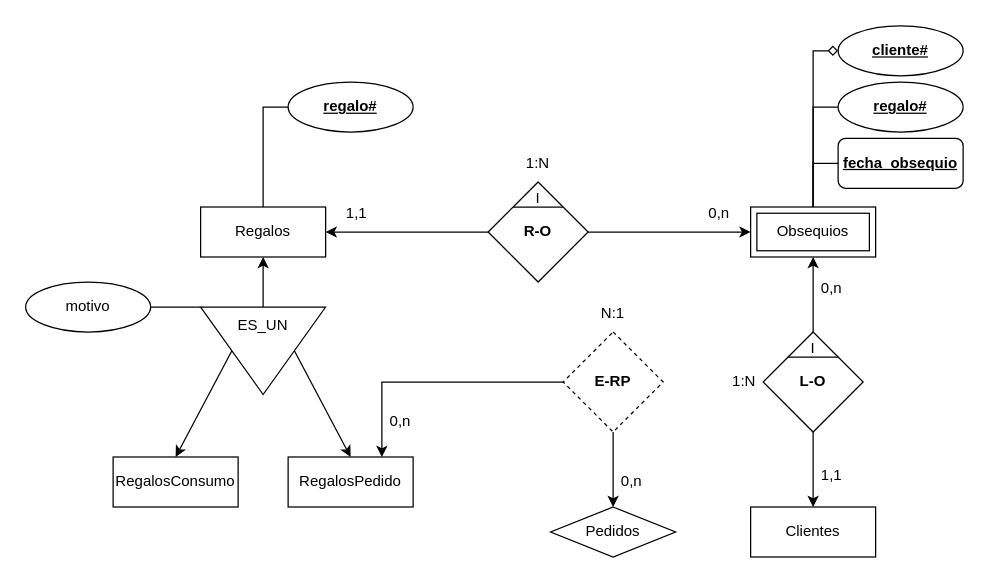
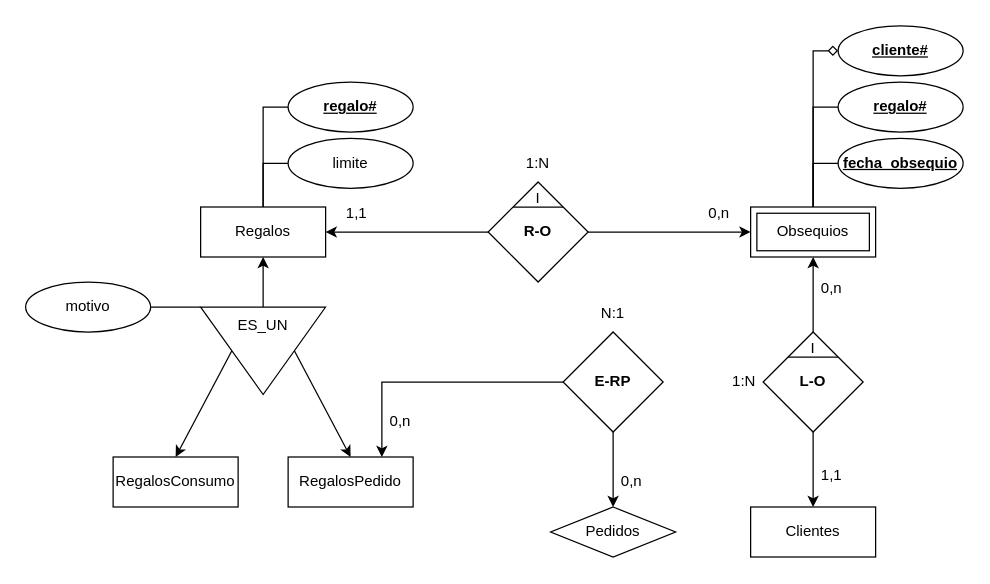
  <mxCell id="0" />
  <mxCell id="1" parent="0" />
+ <mxCell id="2" style="edgeStyle=orthogonalEdgeStyle;rounded=0;orthogonalLoop=1;jettySize=auto;html=1;exitX=0.5;exitY=0;exitDx=0;exitDy=0;entryX=0;entryY=0.5;entryDx=0;entryDy=0;endArrow=none;endFill=0;" edge="1" parent="1" source="4" target="45"><mxGeometry relative="1" as="geometry" /></mxCell>
  <mxCell id="3" style="edgeStyle=orthogonalEdgeStyle;rounded=0;orthogonalLoop=1;jettySize=auto;html=1;exitX=0.5;exitY=0;exitDx=0;exitDy=0;entryX=0;entryY=0.5;entryDx=0;entryDy=0;endArrow=none;endFill=0;" edge="1" parent="1" source="4" target="44"><mxGeometry relative="1" as="geometry" /></mxCell>
  <mxCell id="4" value="Regalos" style="whiteSpace=wrap;html=1;align=center;" vertex="1" parent="1"><mxGeometry x="160" y="165" width="100" height="40" as="geometry" /></mxCell>
  <mxCell id="5" style="edgeStyle=orthogonalEdgeStyle;rounded=0;orthogonalLoop=1;jettySize=auto;html=1;exitX=0.5;exitY=0;exitDx=0;exitDy=0;entryX=0;entryY=0.5;entryDx=0;entryDy=0;endArrow=none;endFill=0;" edge="1" parent="1" source="8" target="48"><mxGeometry relative="1" as="geometry" /></mxCell>
  <mxCell id="6" style="edgeStyle=orthogonalEdgeStyle;rounded=0;orthogonalLoop=1;jettySize=auto;html=1;exitX=0.5;exitY=0;exitDx=0;exitDy=0;entryX=0;entryY=0.5;entryDx=0;entryDy=0;endArrow=none;endFill=0;" edge="1" parent="1" source="8" target="47"><mxGeometry relative="1" as="geometry" /></mxCell>
  <mxCell id="7" style="edgeStyle=orthogonalEdgeStyle;rounded=0;orthogonalLoop=1;jettySize=auto;html=1;exitX=0.5;exitY=0;exitDx=0;exitDy=0;entryX=0;entryY=0.5;entryDx=0;entryDy=0;endArrow=diamond;endFill=0;" edge="1" parent="1" source="8" target="46"><mxGeometry relative="1" as="geometry" /></mxCell>
  <mxCell id="8" value="Obsequios" style="shape=ext;margin=3;double=1;whiteSpace=wrap;html=1;align=center;" vertex="1" parent="1"><mxGeometry x="600" y="165" width="100" height="40" as="geometry" /></mxCell>
  <mxCell id="9" value="" style="group" vertex="1" connectable="0" parent="1"><mxGeometry x="390" y="145" width="80" height="80" as="geometry" /></mxCell>
  <mxCell id="10" value="&lt;b&gt;R-O&lt;/b&gt;" style="shape=rhombus;perimeter=rhombusPerimeter;whiteSpace=wrap;html=1;align=center;" vertex="1" parent="9"><mxGeometry width="80" height="80" as="geometry" /></mxCell>
  <mxCell id="11" value="" style="endArrow=none;html=1;rounded=0;exitX=0;exitY=0;exitDx=0;exitDy=0;entryX=1;entryY=0;entryDx=0;entryDy=0;" edge="1" parent="9" source="10" target="10"><mxGeometry width="50" height="50" relative="1" as="geometry"><mxPoint x="-50" y="130" as="sourcePoint" /><mxPoint y="80" as="targetPoint" /></mxGeometry></mxCell>
  <mxCell id="12" value="I" style="text;html=1;align=center;verticalAlign=middle;whiteSpace=wrap;rounded=0;" vertex="1" parent="9"><mxGeometry x="30" y="8" width="20" height="10" as="geometry" /></mxCell>
  <mxCell id="13" style="edgeStyle=orthogonalEdgeStyle;rounded=0;orthogonalLoop=1;jettySize=auto;html=1;exitX=0;exitY=0.5;exitDx=0;exitDy=0;entryX=1;entryY=0.5;entryDx=0;entryDy=0;" edge="1" parent="1" source="10" target="4"><mxGeometry relative="1" as="geometry" /></mxCell>
  <mxCell id="14" style="edgeStyle=orthogonalEdgeStyle;rounded=0;orthogonalLoop=1;jettySize=auto;html=1;exitX=1;exitY=0.5;exitDx=0;exitDy=0;entryX=0;entryY=0.5;entryDx=0;entryDy=0;" edge="1" parent="1" source="10" target="8"><mxGeometry relative="1" as="geometry" /></mxCell>
  <mxCell id="15" style="edgeStyle=orthogonalEdgeStyle;rounded=0;orthogonalLoop=1;jettySize=auto;html=1;exitX=0.5;exitY=1;exitDx=0;exitDy=0;exitPerimeter=0;entryX=0.5;entryY=1;entryDx=0;entryDy=0;" edge="1" parent="1" source="19" target="4"><mxGeometry relative="1" as="geometry" /></mxCell>
  <mxCell id="16" style="rounded=0;orthogonalLoop=1;jettySize=auto;html=1;exitX=0;exitY=0;exitDx=25;exitDy=35;exitPerimeter=0;entryX=0.5;entryY=0;entryDx=0;entryDy=0;" edge="1" parent="1" source="19" target="22"><mxGeometry relative="1" as="geometry" /></mxCell>
  <mxCell id="17" style="rounded=0;orthogonalLoop=1;jettySize=auto;html=1;exitX=0;exitY=0;exitDx=75;exitDy=35;exitPerimeter=0;entryX=0.5;entryY=0;entryDx=0;entryDy=0;" edge="1" parent="1" source="19" target="21"><mxGeometry relative="1" as="geometry" /></mxCell>
  <mxCell id="18" style="edgeStyle=orthogonalEdgeStyle;rounded=0;orthogonalLoop=1;jettySize=auto;html=1;exitX=1;exitY=1;exitDx=0;exitDy=0;exitPerimeter=0;entryX=1;entryY=0.5;entryDx=0;entryDy=0;endArrow=none;endFill=0;" edge="1" parent="1" source="19" target="43"><mxGeometry relative="1" as="geometry"><Array as="points"><mxPoint x="150" y="245" /><mxPoint x="150" y="245" /></Array></mxGeometry></mxCell>
  <mxCell id="19" value="" style="verticalLabelPosition=bottom;verticalAlign=top;html=1;shape=mxgraph.basic.acute_triangle;dx=0.5;direction=west;" vertex="1" parent="1"><mxGeometry x="160" y="245" width="100" height="70" as="geometry" /></mxCell>
  <mxCell id="20" value="ES_UN" style="text;html=1;align=center;verticalAlign=middle;whiteSpace=wrap;rounded=0;" vertex="1" parent="1"><mxGeometry x="180" y="245" width="60" height="30" as="geometry" /></mxCell>
  <mxCell id="21" value="RegalosConsumo" style="whiteSpace=wrap;html=1;align=center;" vertex="1" parent="1"><mxGeometry x="90" y="365" width="100" height="40" as="geometry" /></mxCell>
  <mxCell id="22" value="RegalosPedido" style="whiteSpace=wrap;html=1;align=center;" vertex="1" parent="1"><mxGeometry x="230" y="365" width="100" height="40" as="geometry" /></mxCell>
  <mxCell id="23" value="Pedidos" style="rhombus;whiteSpace=wrap;html=1;align=center;" vertex="1" parent="1"><mxGeometry x="440" y="405" width="100" height="40" as="geometry" /></mxCell>
  <mxCell id="24" value="Clientes" style="whiteSpace=wrap;html=1;align=center;" vertex="1" parent="1"><mxGeometry x="600" y="405" width="100" height="40" as="geometry" /></mxCell>
  <mxCell id="25" value="" style="group" vertex="1" connectable="0" parent="1"><mxGeometry x="610" y="265" width="80" height="80" as="geometry" /></mxCell>
  <mxCell id="26" value="&lt;b&gt;L-O&lt;/b&gt;" style="shape=rhombus;perimeter=rhombusPerimeter;whiteSpace=wrap;html=1;align=center;" vertex="1" parent="25"><mxGeometry width="80" height="80" as="geometry" /></mxCell>
  <mxCell id="27" value="" style="endArrow=none;html=1;rounded=0;exitX=0;exitY=0;exitDx=0;exitDy=0;entryX=1;entryY=0;entryDx=0;entryDy=0;" edge="1" parent="25" source="26" target="26"><mxGeometry width="50" height="50" relative="1" as="geometry"><mxPoint x="-50" y="130" as="sourcePoint" /><mxPoint y="80" as="targetPoint" /></mxGeometry></mxCell>
  <mxCell id="28" value="I" style="text;html=1;align=center;verticalAlign=middle;whiteSpace=wrap;rounded=0;" vertex="1" parent="25"><mxGeometry x="30" y="8" width="20" height="10" as="geometry" /></mxCell>
  <mxCell id="29" style="edgeStyle=orthogonalEdgeStyle;rounded=0;orthogonalLoop=1;jettySize=auto;html=1;exitX=0.5;exitY=0;exitDx=0;exitDy=0;entryX=0.5;entryY=1;entryDx=0;entryDy=0;" edge="1" parent="1" source="26" target="8"><mxGeometry relative="1" as="geometry" /></mxCell>
  <mxCell id="30" value="" style="edgeStyle=orthogonalEdgeStyle;rounded=0;orthogonalLoop=1;jettySize=auto;html=1;" edge="1" parent="1" source="26" target="24"><mxGeometry relative="1" as="geometry" /></mxCell>
  <mxCell id="31" style="edgeStyle=orthogonalEdgeStyle;rounded=0;orthogonalLoop=1;jettySize=auto;html=1;exitX=0;exitY=0.5;exitDx=0;exitDy=0;entryX=0.75;entryY=0;entryDx=0;entryDy=0;" edge="1" parent="1" source="33" target="22"><mxGeometry relative="1" as="geometry" /></mxCell>
  <mxCell id="32" style="edgeStyle=orthogonalEdgeStyle;rounded=0;orthogonalLoop=1;jettySize=auto;html=1;exitX=0.5;exitY=1;exitDx=0;exitDy=0;entryX=0.5;entryY=0;entryDx=0;entryDy=0;" edge="1" parent="1" source="33" target="23"><mxGeometry relative="1" as="geometry" /></mxCell>
- <mxCell id="33" value="&lt;b&gt;E-RP&lt;/b&gt;" style="rhombus;whiteSpace=wrap;html=1;dashed=1;" vertex="1" parent="1"><mxGeometry x="450" y="265" width="80" height="80" as="geometry" /></mxCell>
+ <mxCell id="33" value="&lt;b&gt;E-RP&lt;/b&gt;" style="rhombus;whiteSpace=wrap;html=1;" vertex="1" parent="1"><mxGeometry x="450" y="265" width="80" height="80" as="geometry" /></mxCell>
  <mxCell id="34" value="1:N" style="text;html=1;align=center;verticalAlign=middle;whiteSpace=wrap;rounded=0;" vertex="1" parent="1"><mxGeometry x="415" y="115" width="30" height="30" as="geometry" /></mxCell>
  <mxCell id="35" value="N:1" style="text;html=1;align=center;verticalAlign=middle;whiteSpace=wrap;rounded=0;" vertex="1" parent="1"><mxGeometry x="475" y="235" width="30" height="30" as="geometry" /></mxCell>
  <mxCell id="36" value="1:N" style="text;html=1;align=center;verticalAlign=middle;whiteSpace=wrap;rounded=0;" vertex="1" parent="1"><mxGeometry x="580" y="290" width="30" height="30" as="geometry" /></mxCell>
  <mxCell id="37" value="1,1" style="text;html=1;align=center;verticalAlign=middle;whiteSpace=wrap;rounded=0;" vertex="1" parent="1"><mxGeometry x="270" y="155" width="30" height="30" as="geometry" /></mxCell>
  <mxCell id="38" value="0,n" style="text;html=1;align=center;verticalAlign=middle;whiteSpace=wrap;rounded=0;" vertex="1" parent="1"><mxGeometry x="560" y="155" width="30" height="30" as="geometry" /></mxCell>
  <mxCell id="39" value="0,n" style="text;html=1;align=center;verticalAlign=middle;whiteSpace=wrap;rounded=0;" vertex="1" parent="1"><mxGeometry x="650" y="215" width="30" height="30" as="geometry" /></mxCell>
  <mxCell id="40" value="1,1" style="text;html=1;align=center;verticalAlign=middle;whiteSpace=wrap;rounded=0;" vertex="1" parent="1"><mxGeometry x="650" y="365" width="30" height="30" as="geometry" /></mxCell>
  <mxCell id="41" value="0,n" style="text;html=1;align=center;verticalAlign=middle;whiteSpace=wrap;rounded=0;" vertex="1" parent="1"><mxGeometry x="490" y="370" width="30" height="30" as="geometry" /></mxCell>
  <mxCell id="42" value="0,n" style="text;html=1;align=center;verticalAlign=middle;whiteSpace=wrap;rounded=0;" vertex="1" parent="1"><mxGeometry x="305" y="322" width="30" height="30" as="geometry" /></mxCell>
  <mxCell id="43" value="motivo" style="ellipse;whiteSpace=wrap;html=1;align=center;" vertex="1" parent="1"><mxGeometry x="20" y="225" width="100" height="40" as="geometry" /></mxCell>
  <mxCell id="44" value="regalo#" style="ellipse;whiteSpace=wrap;html=1;align=center;fontStyle=5;" vertex="1" parent="1"><mxGeometry x="230" y="65" width="100" height="40" as="geometry" /></mxCell>
+ <mxCell id="45" value="limite" style="ellipse;whiteSpace=wrap;html=1;align=center;" vertex="1" parent="1"><mxGeometry x="230" y="110" width="100" height="40" as="geometry" /></mxCell>
  <mxCell id="46" value="cliente#" style="ellipse;whiteSpace=wrap;html=1;align=center;fontStyle=5;" vertex="1" parent="1"><mxGeometry x="670" y="20" width="100" height="40" as="geometry" /></mxCell>
  <mxCell id="47" value="regalo#" style="ellipse;whiteSpace=wrap;html=1;align=center;fontStyle=5;" vertex="1" parent="1"><mxGeometry x="670" y="65" width="100" height="40" as="geometry" /></mxCell>
- <mxCell id="48" value="fecha_obsequio" style="whiteSpace=wrap;html=1;align=center;fontStyle=5;rounded=1;" vertex="1" parent="1"><mxGeometry x="670" y="110" width="100" height="40" as="geometry" /></mxCell>
+ <mxCell id="48" value="fecha_obsequio" style="ellipse;whiteSpace=wrap;html=1;align=center;fontStyle=5;" vertex="1" parent="1"><mxGeometry x="670" y="110" width="100" height="40" as="geometry" /></mxCell>
